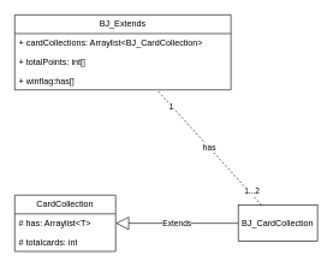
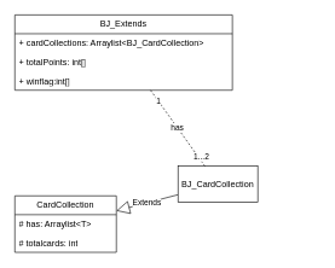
  <mxCell id="0" />
  <mxCell id="1" parent="0" />
  <mxCell id="2" value="BJ_Extends" style="swimlane;fontStyle=0;childLayout=stackLayout;horizontal=1;startSize=26;fillColor=none;horizontalStack=0;resizeParent=1;resizeParentMax=0;resizeLast=0;collapsible=1;marginBottom=0;whiteSpace=wrap;html=1;" vertex="1" parent="1"><mxGeometry x="20" y="20" width="300" height="104" as="geometry" /></mxCell>
  <mxCell id="3" value="+ cardCollections: Arraylist&amp;lt;BJ_CardCollection&amp;gt;" style="text;strokeColor=none;fillColor=none;align=left;verticalAlign=top;spacingLeft=4;spacingRight=4;overflow=hidden;rotatable=0;points=[[0,0.5],[1,0.5]];portConstraint=eastwest;whiteSpace=wrap;html=1;" vertex="1" parent="2"><mxGeometry y="26" width="300" height="26" as="geometry" /></mxCell>
  <mxCell id="4" value="+ totalPoints: int[]" style="text;strokeColor=none;fillColor=none;align=left;verticalAlign=top;spacingLeft=4;spacingRight=4;overflow=hidden;rotatable=0;points=[[0,0.5],[1,0.5]];portConstraint=eastwest;whiteSpace=wrap;html=1;" vertex="1" parent="2"><mxGeometry y="52" width="300" height="26" as="geometry" /></mxCell>
- <mxCell id="5" value="+ winflag:has[]" style="text;strokeColor=none;fillColor=none;align=left;verticalAlign=top;spacingLeft=4;spacingRight=4;overflow=hidden;rotatable=0;points=[[0,0.5],[1,0.5]];portConstraint=eastwest;whiteSpace=wrap;html=1;" vertex="1" parent="2"><mxGeometry y="78" width="300" height="26" as="geometry" /></mxCell>
+ <mxCell id="5" value="+ winflag:int[]" style="text;strokeColor=none;fillColor=none;align=left;verticalAlign=top;spacingLeft=4;spacingRight=4;overflow=hidden;rotatable=0;points=[[0,0.5],[1,0.5]];portConstraint=eastwest;whiteSpace=wrap;html=1;" vertex="1" parent="2"><mxGeometry y="78" width="300" height="26" as="geometry" /></mxCell>
  <mxCell id="6" value="CardCollection" style="swimlane;fontStyle=0;childLayout=stackLayout;horizontal=1;startSize=26;fillColor=none;horizontalStack=0;resizeParent=1;resizeParentMax=0;resizeLast=0;collapsible=1;marginBottom=0;whiteSpace=wrap;html=1;" vertex="1" parent="1"><mxGeometry x="20" y="270" width="140" height="78" as="geometry" /></mxCell>
  <mxCell id="7" value="# has: Arraylist&amp;lt;T&amp;gt;" style="text;strokeColor=none;fillColor=none;align=left;verticalAlign=top;spacingLeft=4;spacingRight=4;overflow=hidden;rotatable=0;points=[[0,0.5],[1,0.5]];portConstraint=eastwest;whiteSpace=wrap;html=1;" vertex="1" parent="6"><mxGeometry y="26" width="140" height="26" as="geometry" /></mxCell>
  <mxCell id="8" value="# totalcards: int" style="text;strokeColor=none;fillColor=none;align=left;verticalAlign=top;spacingLeft=4;spacingRight=4;overflow=hidden;rotatable=0;points=[[0,0.5],[1,0.5]];portConstraint=eastwest;whiteSpace=wrap;html=1;" vertex="1" parent="6"><mxGeometry y="52" width="140" height="26" as="geometry" /></mxCell>
  <mxCell id="9" value="Extends" style="endArrow=block;endSize=16;endFill=0;html=1;rounded=0;" edge="1" parent="1" source="10" target="6"><mxGeometry width="160" relative="1" as="geometry"><mxPoint x="310" y="310" as="sourcePoint" /><mxPoint x="330" y="300" as="targetPoint" /></mxGeometry></mxCell>
- <mxCell id="10" value="BJ_CardCollection" style="html=1;whiteSpace=wrap;" vertex="1" parent="1"><mxGeometry x="330" y="284" width="110" height="50" as="geometry" /></mxCell>
+ <mxCell id="10" value="BJ_CardCollection" style="html=1;whiteSpace=wrap;" vertex="1" parent="1"><mxGeometry x="245" y="229" width="110" height="50" as="geometry" /></mxCell>
  <mxCell id="11" value="has" style="endArrow=none;endSize=12;dashed=1;html=1;rounded=0;endFill=0;" edge="1" parent="1" source="10" target="2"><mxGeometry width="160" relative="1" as="geometry"><mxPoint x="170" y="300" as="sourcePoint" /><mxPoint x="330" y="300" as="targetPoint" /></mxGeometry></mxCell>
  <mxCell id="12" value="1" style="edgeLabel;html=1;align=center;verticalAlign=middle;resizable=0;points=[];" vertex="1" connectable="0" parent="11"><mxGeometry x="0.728" relative="1" as="geometry"><mxPoint y="1" as="offset" /></mxGeometry></mxCell>
  <mxCell id="13" value="1...2" style="edgeLabel;html=1;align=center;verticalAlign=middle;resizable=0;points=[];" vertex="1" connectable="0" parent="11"><mxGeometry x="-0.778" y="-3" relative="1" as="geometry"><mxPoint as="offset" /></mxGeometry></mxCell>
